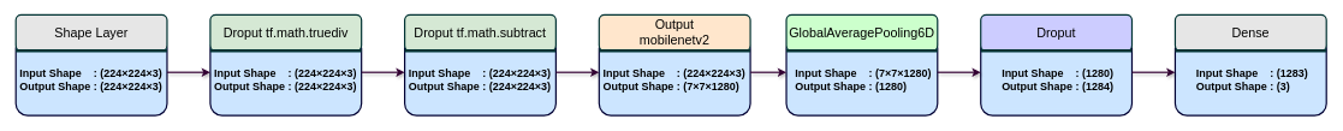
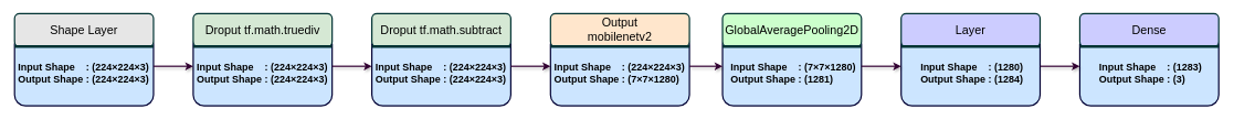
  <mxCell id="0" />
  <mxCell id="1" parent="0" />
  <mxCell id="2" value="" style="group" vertex="1" connectable="0" parent="1"><mxGeometry x="20" y="20" width="210" height="140" as="geometry" /></mxCell>
  <mxCell id="3" value="" style="rounded=1;whiteSpace=wrap;html=1;align=center;strokeColor=#000033;strokeWidth=2;fillColor=#CCE5FF;" vertex="1" parent="2"><mxGeometry y="30" width="210" height="110" as="geometry" /></mxCell>
  <mxCell id="4" value="&lt;font size=&quot;1&quot;&gt;&lt;span style=&quot;font-size: 18px&quot;&gt;Shape Layer&lt;/span&gt;&lt;/font&gt;" style="rounded=1;whiteSpace=wrap;html=1;align=center;fillColor=#E6E6E6;strokeWidth=2;strokeColor=#003333;" vertex="1" parent="2"><mxGeometry width="210" height="50" as="geometry" /></mxCell>
  <mxCell id="5" value="&lt;div style=&quot;text-align: justify ; font-size: 15px&quot;&gt;&lt;b&gt;&lt;font style=&quot;font-size: 15px&quot;&gt;&amp;nbsp;Input Shape&amp;nbsp; &amp;nbsp; : (224×224×3)&lt;/font&gt;&lt;/b&gt;&lt;/div&gt;&lt;div style=&quot;text-align: justify ; font-size: 15px&quot;&gt;&lt;b&gt;&lt;font style=&quot;font-size: 15px&quot;&gt;&amp;nbsp;Output Shape : (224×224×3)&lt;/font&gt;&lt;/b&gt;&lt;/div&gt;" style="rounded=0;whiteSpace=wrap;html=1;align=center;fillColor=none;strokeColor=none;" vertex="1" parent="2"><mxGeometry y="50" width="205" height="80" as="geometry" /></mxCell>
  <mxCell id="6" value="" style="endArrow=none;html=1;rounded=0;fontSize=14;strokeWidth=4;strokeColor=#003333;entryX=1;entryY=1;entryDx=0;entryDy=0;exitX=0;exitY=1;exitDx=0;exitDy=0;" edge="1" parent="2" source="4" target="4"><mxGeometry width="50" height="50" relative="1" as="geometry"><mxPoint y="40" as="sourcePoint" /><mxPoint x="170" y="40" as="targetPoint" /></mxGeometry></mxCell>
  <mxCell id="7" value="" style="group" vertex="1" connectable="0" parent="1"><mxGeometry x="290" y="20" width="210" height="140" as="geometry" /></mxCell>
  <mxCell id="8" value="" style="rounded=1;whiteSpace=wrap;html=1;align=center;strokeColor=#000033;strokeWidth=2;fillColor=#CCE5FF;" vertex="1" parent="7"><mxGeometry y="30" width="210" height="110" as="geometry" /></mxCell>
  <mxCell id="9" value="&lt;font size=&quot;1&quot;&gt;&lt;span style=&quot;font-size: 18px&quot;&gt;Droput tf.math.truediv&lt;/span&gt;&lt;/font&gt;" style="rounded=1;whiteSpace=wrap;html=1;align=center;fillColor=#D5E8D4;strokeWidth=2;strokeColor=#003333;" vertex="1" parent="7"><mxGeometry width="210" height="50" as="geometry" /></mxCell>
  <mxCell id="10" value="&lt;div style=&quot;text-align: justify ; font-size: 15px&quot;&gt;&lt;b&gt;&lt;font style=&quot;font-size: 15px&quot;&gt;&amp;nbsp;Input Shape&amp;nbsp; &amp;nbsp; : (224×224×3)&lt;/font&gt;&lt;/b&gt;&lt;/div&gt;&lt;div style=&quot;text-align: justify ; font-size: 15px&quot;&gt;&lt;b&gt;&lt;font style=&quot;font-size: 15px&quot;&gt;&amp;nbsp;Output Shape : (224×224×3)&lt;/font&gt;&lt;/b&gt;&lt;/div&gt;" style="rounded=0;whiteSpace=wrap;html=1;align=center;fillColor=none;strokeColor=none;" vertex="1" parent="7"><mxGeometry y="50" width="205" height="80" as="geometry" /></mxCell>
  <mxCell id="11" value="" style="endArrow=none;html=1;rounded=0;fontSize=14;strokeWidth=4;strokeColor=#003333;entryX=1;entryY=1;entryDx=0;entryDy=0;exitX=0;exitY=1;exitDx=0;exitDy=0;" edge="1" parent="7" source="9" target="9"><mxGeometry width="50" height="50" relative="1" as="geometry"><mxPoint y="40" as="sourcePoint" /><mxPoint x="170" y="40" as="targetPoint" /><Array as="points"><mxPoint x="105" y="50" /></Array></mxGeometry></mxCell>
  <mxCell id="12" value="" style="group" vertex="1" connectable="0" parent="1"><mxGeometry x="560" y="20" width="210" height="140" as="geometry" /></mxCell>
  <mxCell id="13" value="" style="rounded=1;whiteSpace=wrap;html=1;align=center;strokeColor=#000033;strokeWidth=2;fillColor=#CCE5FF;" vertex="1" parent="12"><mxGeometry y="30" width="210" height="110" as="geometry" /></mxCell>
  <mxCell id="14" value="&lt;font size=&quot;1&quot;&gt;&lt;span style=&quot;font-size: 18px&quot;&gt;Droput tf.math.subtract&lt;/span&gt;&lt;/font&gt;" style="rounded=1;whiteSpace=wrap;html=1;align=center;fillColor=#D5E8D4;strokeWidth=2;strokeColor=#003333;" vertex="1" parent="12"><mxGeometry width="210" height="50" as="geometry" /></mxCell>
  <mxCell id="15" value="&lt;div style=&quot;text-align: justify ; font-size: 15px&quot;&gt;&lt;b&gt;&lt;font style=&quot;font-size: 15px&quot;&gt;&amp;nbsp;Input Shape&amp;nbsp; &amp;nbsp; : (224×224×3)&lt;/font&gt;&lt;/b&gt;&lt;/div&gt;&lt;div style=&quot;text-align: justify ; font-size: 15px&quot;&gt;&lt;b&gt;&lt;font style=&quot;font-size: 15px&quot;&gt;&amp;nbsp;Output Shape : (224×224×3)&lt;/font&gt;&lt;/b&gt;&lt;/div&gt;" style="rounded=0;whiteSpace=wrap;html=1;align=center;fillColor=none;strokeColor=none;" vertex="1" parent="12"><mxGeometry y="50" width="205" height="80" as="geometry" /></mxCell>
  <mxCell id="16" value="" style="endArrow=none;html=1;rounded=0;fontSize=14;strokeWidth=4;strokeColor=#003333;entryX=1;entryY=1;entryDx=0;entryDy=0;exitX=0;exitY=1;exitDx=0;exitDy=0;" edge="1" parent="12" source="14" target="14"><mxGeometry width="50" height="50" relative="1" as="geometry"><mxPoint y="40" as="sourcePoint" /><mxPoint x="170" y="40" as="targetPoint" /></mxGeometry></mxCell>
  <mxCell id="17" value="" style="group" vertex="1" connectable="0" parent="1"><mxGeometry x="830" y="20" width="210" height="140" as="geometry" /></mxCell>
  <mxCell id="18" value="" style="rounded=1;whiteSpace=wrap;html=1;align=center;strokeColor=#000033;strokeWidth=2;fillColor=#CCE5FF;" vertex="1" parent="17"><mxGeometry y="30" width="210" height="110" as="geometry" /></mxCell>
  <mxCell id="19" value="&lt;span style=&quot;font-size: 18px&quot;&gt;Output&lt;br&gt;mobilenetv2&lt;/span&gt;" style="rounded=1;whiteSpace=wrap;html=1;align=center;fillColor=#FFE6CC;strokeWidth=2;strokeColor=#003333;" vertex="1" parent="17"><mxGeometry width="210" height="50" as="geometry" /></mxCell>
  <mxCell id="20" value="&lt;div style=&quot;text-align: justify ; font-size: 15px&quot;&gt;&lt;b&gt;&lt;font style=&quot;font-size: 15px&quot;&gt;&amp;nbsp;Input Shape&amp;nbsp; &amp;nbsp; : (224×224×3)&lt;/font&gt;&lt;/b&gt;&lt;/div&gt;&lt;div style=&quot;text-align: justify ; font-size: 15px&quot;&gt;&lt;b&gt;&lt;font style=&quot;font-size: 15px&quot;&gt;&amp;nbsp;Output Shape : (7×7×1280)&lt;/font&gt;&lt;/b&gt;&lt;/div&gt;" style="rounded=0;whiteSpace=wrap;html=1;align=center;fillColor=none;strokeColor=none;" vertex="1" parent="17"><mxGeometry y="50" width="205" height="80" as="geometry" /></mxCell>
  <mxCell id="21" value="" style="endArrow=none;html=1;rounded=0;fontSize=14;strokeWidth=4;strokeColor=#003333;entryX=1;entryY=1;entryDx=0;entryDy=0;exitX=0;exitY=1;exitDx=0;exitDy=0;" edge="1" parent="17" source="19" target="19"><mxGeometry width="50" height="50" relative="1" as="geometry"><mxPoint y="40" as="sourcePoint" /><mxPoint x="170" y="40" as="targetPoint" /></mxGeometry></mxCell>
  <mxCell id="22" value="" style="group" vertex="1" connectable="0" parent="1"><mxGeometry x="1090" y="20" width="210" height="140" as="geometry" /></mxCell>
  <mxCell id="23" value="" style="rounded=1;whiteSpace=wrap;html=1;align=center;strokeColor=#000033;strokeWidth=2;fillColor=#CCE5FF;" vertex="1" parent="22"><mxGeometry y="30" width="210" height="110" as="geometry" /></mxCell>
- <mxCell id="24" value="&lt;font style=&quot;font-size: 18px&quot;&gt;GlobalAveragePooling6D&lt;/font&gt;" style="rounded=1;whiteSpace=wrap;html=1;align=center;fillColor=#CCFFCC;strokeWidth=2;strokeColor=#003333;" vertex="1" parent="22"><mxGeometry width="210" height="50" as="geometry" /></mxCell>
- <mxCell id="25" value="&lt;div style=&quot;text-align: justify ; font-size: 15px&quot;&gt;&lt;b&gt;&lt;font style=&quot;font-size: 15px&quot;&gt;&amp;nbsp;Input Shape&amp;nbsp; &amp;nbsp; : (7×7×1280)&lt;/font&gt;&lt;/b&gt;&lt;/div&gt;&lt;div style=&quot;text-align: justify ; font-size: 15px&quot;&gt;&lt;b&gt;&lt;font style=&quot;font-size: 15px&quot;&gt;&amp;nbsp;Output Shape : (1280)&lt;/font&gt;&lt;/b&gt;&lt;/div&gt;" style="rounded=0;whiteSpace=wrap;html=1;align=center;fillColor=#CCE5FF;strokeColor=none;" vertex="1" parent="22"><mxGeometry x="5" y="50" width="200" height="80" as="geometry" /></mxCell>
+ <mxCell id="24" value="&lt;font style=&quot;font-size: 18px&quot;&gt;GlobalAveragePooling2D&lt;/font&gt;" style="rounded=1;whiteSpace=wrap;html=1;align=center;fillColor=#CCFFCC;strokeWidth=2;strokeColor=#003333;" vertex="1" parent="22"><mxGeometry width="210" height="50" as="geometry" /></mxCell>
+ <mxCell id="25" value="&lt;div style=&quot;text-align: justify ; font-size: 15px&quot;&gt;&lt;b&gt;&lt;font style=&quot;font-size: 15px&quot;&gt;&amp;nbsp;Input Shape&amp;nbsp; &amp;nbsp; : (7×7×1280)&lt;/font&gt;&lt;/b&gt;&lt;/div&gt;&lt;div style=&quot;text-align: justify ; font-size: 15px&quot;&gt;&lt;b&gt;&lt;font style=&quot;font-size: 15px&quot;&gt;&amp;nbsp;Output Shape : (1281)&lt;/font&gt;&lt;/b&gt;&lt;/div&gt;" style="rounded=0;whiteSpace=wrap;html=1;align=center;fillColor=#CCE5FF;strokeColor=none;" vertex="1" parent="22"><mxGeometry x="5" y="50" width="200" height="80" as="geometry" /></mxCell>
  <mxCell id="26" value="" style="endArrow=none;html=1;rounded=0;fontSize=14;strokeWidth=4;strokeColor=#003333;entryX=1;entryY=1;entryDx=0;entryDy=0;exitX=0;exitY=1;exitDx=0;exitDy=0;" edge="1" parent="22" source="24" target="24"><mxGeometry width="50" height="50" relative="1" as="geometry"><mxPoint y="40" as="sourcePoint" /><mxPoint x="170" y="40" as="targetPoint" /></mxGeometry></mxCell>
  <mxCell id="27" value="" style="group" vertex="1" connectable="0" parent="1"><mxGeometry x="1360" y="20" width="210" height="140" as="geometry" /></mxCell>
  <mxCell id="28" value="" style="rounded=1;whiteSpace=wrap;html=1;align=center;strokeColor=#000033;strokeWidth=2;fillColor=#CCE5FF;" vertex="1" parent="27"><mxGeometry y="30" width="210" height="110" as="geometry" /></mxCell>
- <mxCell id="29" value="&lt;font size=&quot;1&quot;&gt;&lt;span style=&quot;font-size: 18px&quot;&gt;Droput&lt;/span&gt;&lt;/font&gt;" style="rounded=1;whiteSpace=wrap;html=1;align=center;fillColor=#CCCCFF;strokeWidth=2;strokeColor=#003333;" vertex="1" parent="27"><mxGeometry width="210" height="50" as="geometry" /></mxCell>
+ <mxCell id="29" value="&lt;font size=&quot;1&quot;&gt;&lt;span style=&quot;font-size: 18px&quot;&gt;Layer&lt;/span&gt;&lt;/font&gt;" style="rounded=1;whiteSpace=wrap;html=1;align=center;fillColor=#CCCCFF;strokeWidth=2;strokeColor=#003333;" vertex="1" parent="27"><mxGeometry width="210" height="50" as="geometry" /></mxCell>
  <mxCell id="30" value="&lt;div style=&quot;text-align: justify ; font-size: 15px&quot;&gt;&lt;b&gt;&lt;font style=&quot;font-size: 15px&quot;&gt;&amp;nbsp;Input Shape&amp;nbsp; &amp;nbsp; : (1280)&lt;/font&gt;&lt;/b&gt;&lt;/div&gt;&lt;div style=&quot;text-align: justify ; font-size: 15px&quot;&gt;&lt;b&gt;&lt;font style=&quot;font-size: 15px&quot;&gt;&amp;nbsp;Output Shape : (1284)&lt;/font&gt;&lt;/b&gt;&lt;/div&gt;" style="rounded=0;whiteSpace=wrap;html=1;align=center;fillColor=#CCE5FF;strokeColor=none;" vertex="1" parent="27"><mxGeometry x="5" y="50" width="200" height="80" as="geometry" /></mxCell>
  <mxCell id="31" value="" style="endArrow=none;html=1;rounded=0;fontSize=14;strokeWidth=4;strokeColor=#003333;entryX=1;entryY=1;entryDx=0;entryDy=0;exitX=0;exitY=1;exitDx=0;exitDy=0;" edge="1" parent="27" source="29" target="29"><mxGeometry width="50" height="50" relative="1" as="geometry"><mxPoint y="40" as="sourcePoint" /><mxPoint x="170" y="40" as="targetPoint" /></mxGeometry></mxCell>
  <mxCell id="32" value="" style="group" vertex="1" connectable="0" parent="1"><mxGeometry x="1630" y="20" width="210" height="140" as="geometry" /></mxCell>
  <mxCell id="33" value="" style="rounded=1;whiteSpace=wrap;html=1;align=center;strokeColor=#000033;strokeWidth=2;fillColor=#CCE5FF;" vertex="1" parent="32"><mxGeometry y="30" width="210" height="110" as="geometry" /></mxCell>
- <mxCell id="34" value="&lt;font size=&quot;1&quot;&gt;&lt;span style=&quot;font-size: 18px&quot;&gt;Dense&lt;/span&gt;&lt;/font&gt;" style="rounded=1;whiteSpace=wrap;html=1;align=center;fillColor=#E6E6E6;strokeWidth=2;strokeColor=#003333;" vertex="1" parent="32"><mxGeometry width="210" height="50" as="geometry" /></mxCell>
+ <mxCell id="34" value="&lt;font size=&quot;1&quot;&gt;&lt;span style=&quot;font-size: 18px&quot;&gt;Dense&lt;/span&gt;&lt;/font&gt;" style="rounded=1;whiteSpace=wrap;html=1;align=center;fillColor=#ccccff;strokeWidth=2;strokeColor=#003333;" vertex="1" parent="32"><mxGeometry width="210" height="50" as="geometry" /></mxCell>
  <mxCell id="35" value="&lt;div style=&quot;text-align: justify ; font-size: 15px&quot;&gt;&lt;b&gt;&lt;font style=&quot;font-size: 15px&quot;&gt;&amp;nbsp;Input Shape&amp;nbsp; &amp;nbsp; : (1283)&lt;/font&gt;&lt;/b&gt;&lt;/div&gt;&lt;div style=&quot;text-align: justify ; font-size: 15px&quot;&gt;&lt;b&gt;&lt;font style=&quot;font-size: 15px&quot;&gt;&amp;nbsp;Output Shape : (3)&lt;/font&gt;&lt;/b&gt;&lt;/div&gt;" style="rounded=0;whiteSpace=wrap;html=1;align=center;fillColor=#CCE5FF;strokeColor=none;" vertex="1" parent="32"><mxGeometry x="5" y="50" width="200" height="80" as="geometry" /></mxCell>
  <mxCell id="36" value="" style="endArrow=none;html=1;rounded=0;fontSize=14;strokeWidth=4;strokeColor=#003333;entryX=1;entryY=1;entryDx=0;entryDy=0;exitX=0;exitY=1;exitDx=0;exitDy=0;" edge="1" parent="32" source="34" target="34"><mxGeometry width="50" height="50" relative="1" as="geometry"><mxPoint y="40" as="sourcePoint" /><mxPoint x="170" y="40" as="targetPoint" /></mxGeometry></mxCell>
  <mxCell id="37" value="" style="endArrow=classic;html=1;rounded=0;fontSize=14;strokeColor=#330033;strokeWidth=2;shadow=1;" edge="1" parent="1"><mxGeometry width="50" height="50" relative="1" as="geometry"><mxPoint x="1570" y="100" as="sourcePoint" /><mxPoint x="1630" y="100" as="targetPoint" /></mxGeometry></mxCell>
  <mxCell id="38" value="" style="endArrow=classic;html=1;rounded=0;fontSize=14;strokeColor=#330033;strokeWidth=2;shadow=1;" edge="1" parent="1"><mxGeometry width="50" height="50" relative="1" as="geometry"><mxPoint x="1300" y="100" as="sourcePoint" /><mxPoint x="1360" y="100" as="targetPoint" /></mxGeometry></mxCell>
  <mxCell id="39" value="" style="endArrow=classic;html=1;rounded=0;fontSize=14;strokeColor=#330033;strokeWidth=2;shadow=1;" edge="1" parent="1"><mxGeometry width="50" height="50" relative="1" as="geometry"><mxPoint x="1040" y="100" as="sourcePoint" /><mxPoint x="1090" y="100" as="targetPoint" /></mxGeometry></mxCell>
  <mxCell id="40" value="" style="endArrow=classic;html=1;rounded=0;fontSize=14;strokeColor=#330033;strokeWidth=2;shadow=1;" edge="1" parent="1"><mxGeometry width="50" height="50" relative="1" as="geometry"><mxPoint x="770" y="100" as="sourcePoint" /><mxPoint x="830" y="100" as="targetPoint" /></mxGeometry></mxCell>
  <mxCell id="41" value="" style="endArrow=classic;html=1;rounded=0;fontSize=14;strokeColor=#330033;strokeWidth=2;shadow=1;" edge="1" parent="1"><mxGeometry width="50" height="50" relative="1" as="geometry"><mxPoint x="500" y="100" as="sourcePoint" /><mxPoint x="560" y="100" as="targetPoint" /></mxGeometry></mxCell>
  <mxCell id="42" value="" style="endArrow=classic;html=1;rounded=0;fontSize=14;strokeColor=#330033;strokeWidth=2;shadow=1;" edge="1" parent="1"><mxGeometry width="50" height="50" relative="1" as="geometry"><mxPoint x="230" y="100" as="sourcePoint" /><mxPoint x="290" y="100" as="targetPoint" /></mxGeometry></mxCell>
